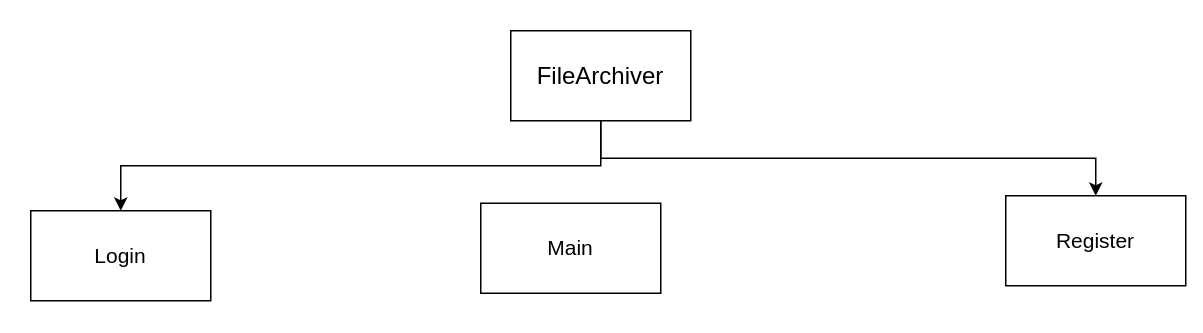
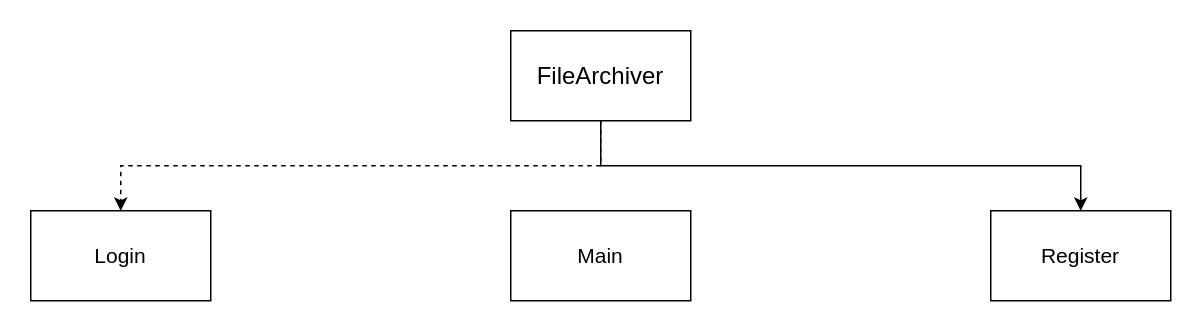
  <mxCell id="0" />
  <mxCell id="1" parent="0" />
- <mxCell id="2" style="edgeStyle=orthogonalEdgeStyle;rounded=0;orthogonalLoop=1;jettySize=auto;html=1;exitX=0.5;exitY=1;exitDx=0;exitDy=0;entryX=0.5;entryY=0;entryDx=0;entryDy=0;strokeColor=default;flowAnimation=0;" edge="1" parent="1" source="4" target="5"><mxGeometry relative="1" as="geometry" /></mxCell>
+ <mxCell id="2" style="edgeStyle=orthogonalEdgeStyle;rounded=0;orthogonalLoop=1;jettySize=auto;html=1;exitX=0.5;exitY=1;exitDx=0;exitDy=0;entryX=0.5;entryY=0;entryDx=0;entryDy=0;strokeColor=default;flowAnimation=0;dashed=1;" edge="1" parent="1" source="4" target="5"><mxGeometry relative="1" as="geometry" /></mxCell>
  <mxCell id="3" style="edgeStyle=orthogonalEdgeStyle;rounded=0;orthogonalLoop=1;jettySize=auto;html=1;exitX=0.5;exitY=1;exitDx=0;exitDy=0;entryX=0.5;entryY=0;entryDx=0;entryDy=0;" edge="1" parent="1" source="4" target="6"><mxGeometry relative="1" as="geometry" /></mxCell>
  <mxCell id="4" value="&lt;span id=&quot;docs-internal-guid-6ce11726-7fff-1146-1cdb-6620ae8379b0&quot;&gt;&lt;span style=&quot;font-size: 12pt; font-family: Arial, sans-serif; background-color: transparent; font-variant-numeric: normal; font-variant-east-asian: normal; font-variant-alternates: normal; font-variant-position: normal; vertical-align: baseline; white-space-collapse: preserve;&quot;&gt;FileArchiver&lt;/span&gt;&lt;/span&gt;" style="rounded=0;whiteSpace=wrap;html=1;" vertex="1" parent="1"><mxGeometry x="340" y="20" width="120" height="60" as="geometry" /></mxCell>
  <mxCell id="5" value="&lt;font style=&quot;font-size: 14px;&quot;&gt;Login&lt;/font&gt;" style="rounded=0;whiteSpace=wrap;html=1;" vertex="1" parent="1"><mxGeometry x="20" y="140" width="120" height="60" as="geometry" /></mxCell>
- <mxCell id="6" value="&lt;font style=&quot;font-size: 14px;&quot;&gt;Register&lt;/font&gt;" style="rounded=0;whiteSpace=wrap;html=1;" vertex="1" parent="1"><mxGeometry x="670" y="130" width="120" height="60" as="geometry" /></mxCell>
- <mxCell id="7" value="&lt;font style=&quot;font-size: 14px;&quot;&gt;Main&lt;/font&gt;" style="rounded=0;whiteSpace=wrap;html=1;" vertex="1" parent="1"><mxGeometry x="320" y="135" width="120" height="60" as="geometry" /></mxCell>
+ <mxCell id="6" value="&lt;font style=&quot;font-size: 14px;&quot;&gt;Register&lt;/font&gt;" style="rounded=0;whiteSpace=wrap;html=1;" vertex="1" parent="1"><mxGeometry x="660" y="140" width="120" height="60" as="geometry" /></mxCell>
+ <mxCell id="7" value="&lt;font style=&quot;font-size: 14px;&quot;&gt;Main&lt;/font&gt;" style="rounded=0;whiteSpace=wrap;html=1;" vertex="1" parent="1"><mxGeometry x="340" y="140" width="120" height="60" as="geometry" /></mxCell>
